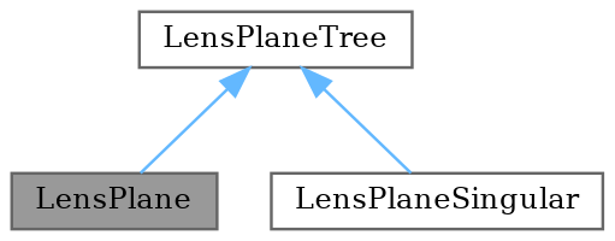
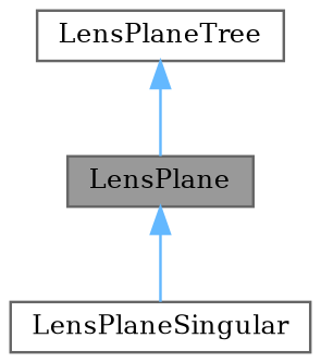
  digraph {
    fontname="DejaVu Serif"
    node [color=gray40 fillcolor=white fontname="DejaVu Serif" fontsize=10 shape=box style=filled]
    edge [color=steelblue1 dir=back fontname="DejaVu Serif" fontsize=10 labelfontname=Helvetica labelfontsize=10 style=solid]
    n1 [fillcolor=grey60 fontcolor=black height=0.2 label=LensPlane width=0.4]
    n2 [height=0.2 label=LensPlaneSingular width=0.4]
    n3 [height=0.2 label=LensPlaneTree width=0.4]
-   n3 -> n2
+   n1 -> n2
    n3 -> n1
  }
